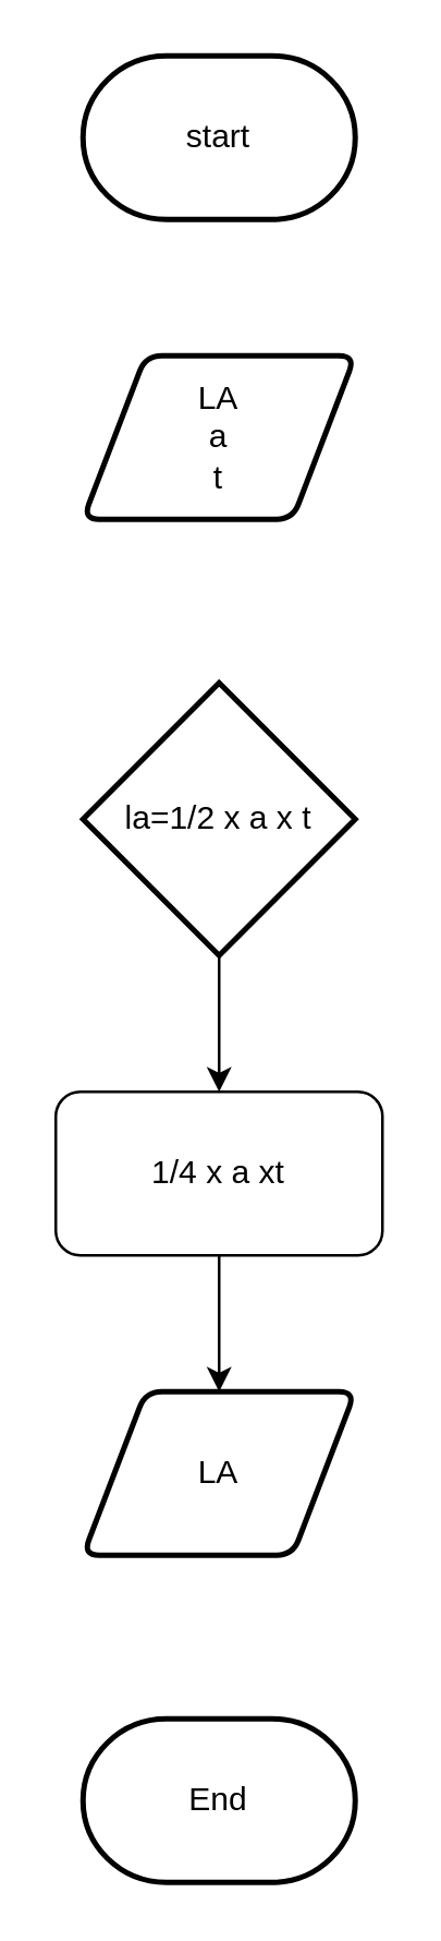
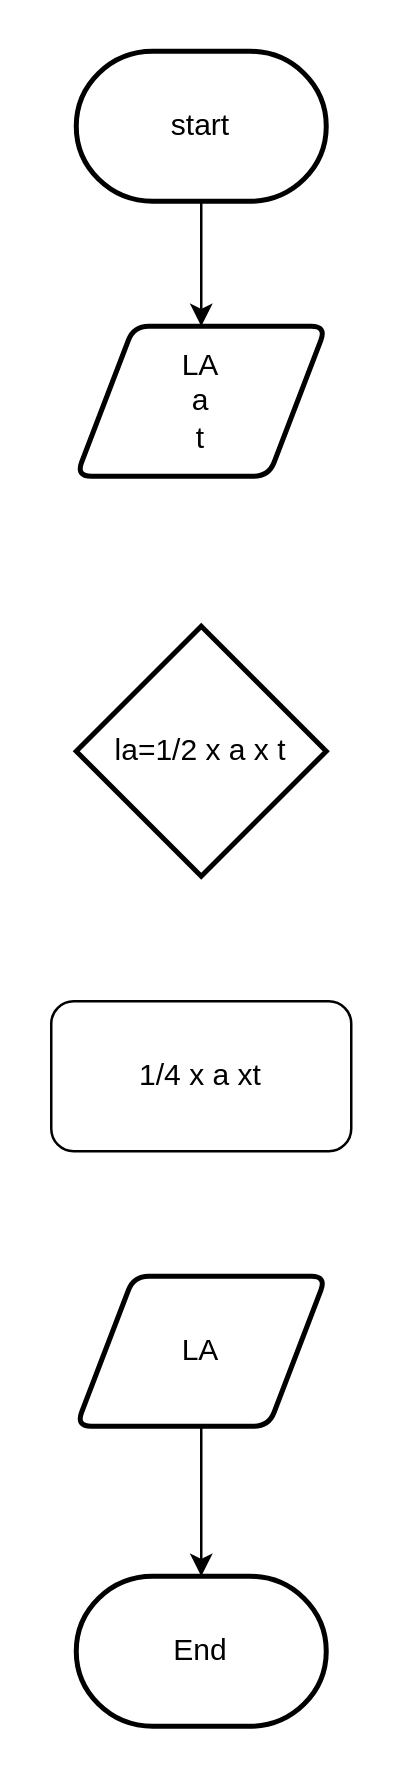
  <mxCell id="0" />
  <mxCell id="1" parent="0" />
+ <mxCell id="2" style="edgeStyle=orthogonalEdgeStyle;rounded=0;orthogonalLoop=1;jettySize=auto;html=1;exitX=0.5;exitY=1;exitDx=0;exitDy=0;exitPerimeter=0;entryX=0.5;entryY=0;entryDx=0;entryDy=0;" edge="1" parent="1" source="3" target="4"><mxGeometry relative="1" as="geometry" /></mxCell>
  <mxCell id="3" value="start " style="strokeWidth=2;html=1;shape=mxgraph.flowchart.terminator;whiteSpace=wrap;" vertex="1" parent="1"><mxGeometry x="30" y="20" width="100" height="60" as="geometry" /></mxCell>
  <mxCell id="4" value="&lt;div&gt;LA&lt;/div&gt;&lt;div&gt;a&lt;/div&gt;&lt;div&gt;t&lt;br&gt;&lt;/div&gt;" style="shape=parallelogram;html=1;strokeWidth=2;perimeter=parallelogramPerimeter;whiteSpace=wrap;rounded=1;arcSize=12;size=0.23;" vertex="1" parent="1"><mxGeometry x="30" y="130" width="100" height="60" as="geometry" /></mxCell>
- <mxCell id="5" style="edgeStyle=orthogonalEdgeStyle;rounded=0;orthogonalLoop=1;jettySize=auto;html=1;exitX=0.5;exitY=1;exitDx=0;exitDy=0;exitPerimeter=0;entryX=0.5;entryY=0;entryDx=0;entryDy=0;" edge="1" parent="1" source="6" target="8"><mxGeometry relative="1" as="geometry" /></mxCell>
  <mxCell id="6" value="la=1/2 x a x t" style="strokeWidth=2;html=1;shape=mxgraph.flowchart.decision;whiteSpace=wrap;" vertex="1" parent="1"><mxGeometry x="30" y="250" width="100" height="100" as="geometry" /></mxCell>
- <mxCell id="7" style="edgeStyle=orthogonalEdgeStyle;rounded=0;orthogonalLoop=1;jettySize=auto;html=1;exitX=0.5;exitY=1;exitDx=0;exitDy=0;entryX=0.5;entryY=0;entryDx=0;entryDy=0;" edge="1" parent="1" source="8" target="9"><mxGeometry relative="1" as="geometry" /></mxCell>
  <mxCell id="8" value="1/4 x a xt" style="rounded=1;whiteSpace=wrap;html=1;" vertex="1" parent="1"><mxGeometry x="20" y="400" width="120" height="60" as="geometry" /></mxCell>
  <mxCell id="9" value="LA" style="shape=parallelogram;html=1;strokeWidth=2;perimeter=parallelogramPerimeter;whiteSpace=wrap;rounded=1;arcSize=12;size=0.23;" vertex="1" parent="1"><mxGeometry x="30" y="510" width="100" height="60" as="geometry" /></mxCell>
  <mxCell id="10" value="End" style="strokeWidth=2;html=1;shape=mxgraph.flowchart.terminator;whiteSpace=wrap;" vertex="1" parent="1"><mxGeometry x="30" y="630" width="100" height="60" as="geometry" /></mxCell>
+ <mxCell id="11" style="edgeStyle=orthogonalEdgeStyle;rounded=0;orthogonalLoop=1;jettySize=auto;html=1;exitX=0.5;exitY=1;exitDx=0;exitDy=0;entryX=0.5;entryY=0;entryDx=0;entryDy=0;entryPerimeter=0;" edge="1" parent="1" source="9" target="10"><mxGeometry relative="1" as="geometry" /></mxCell>
